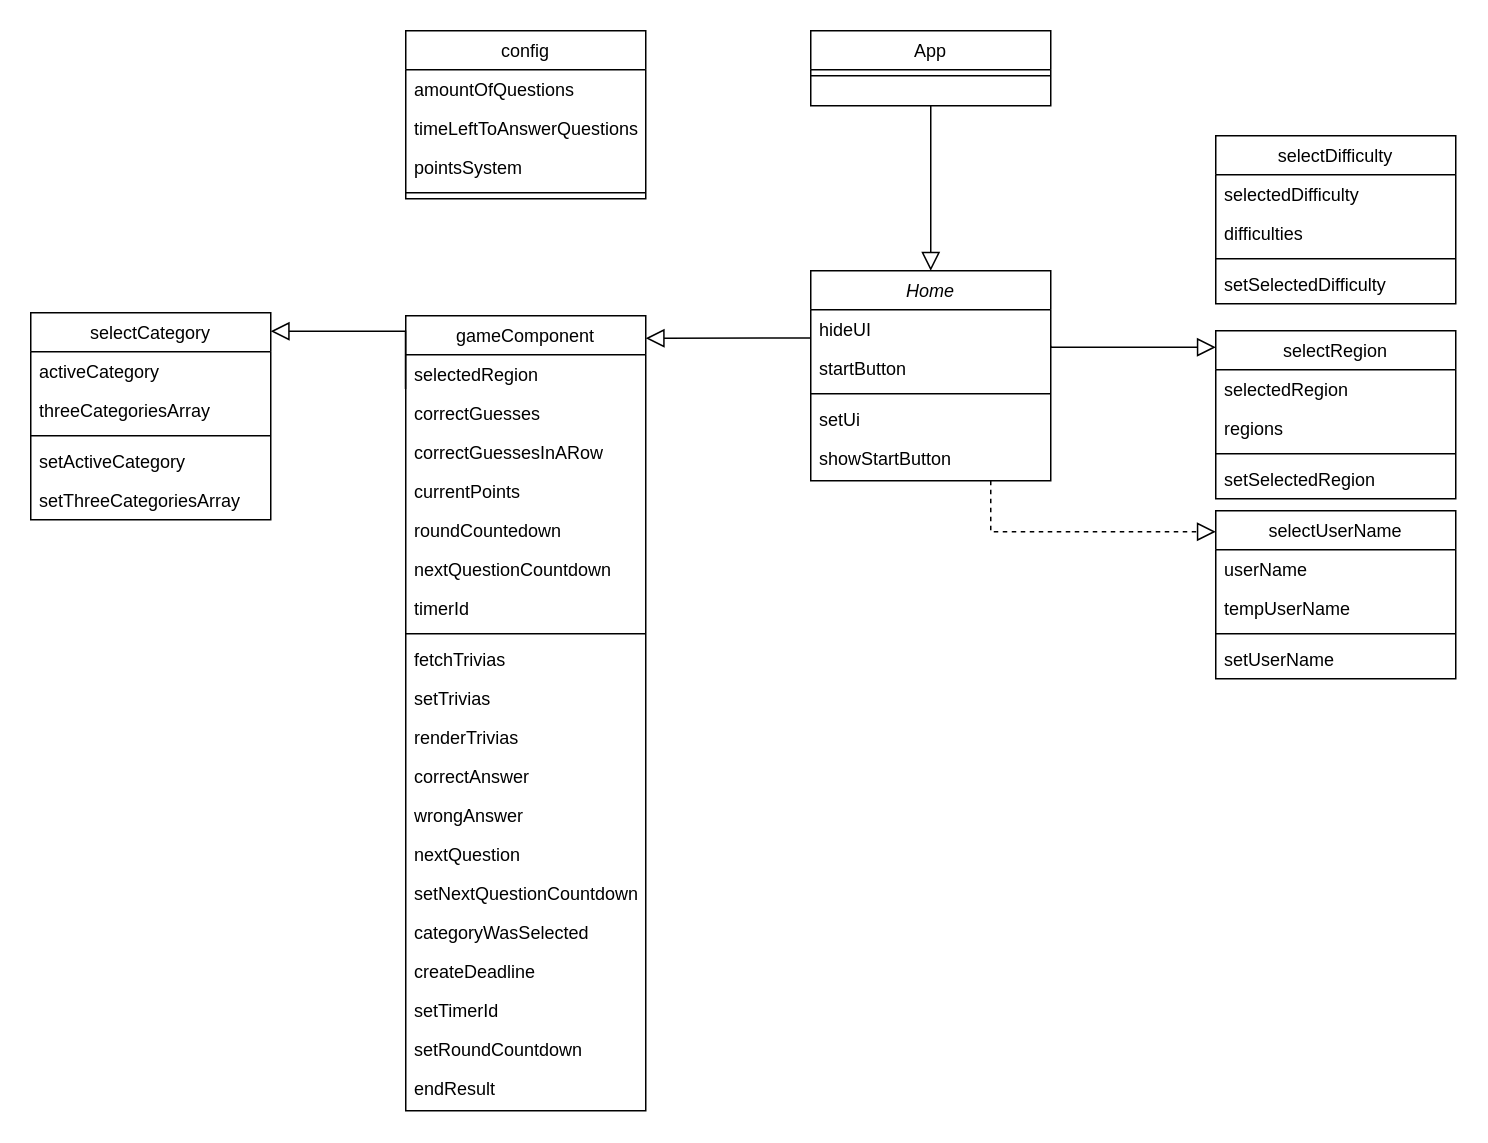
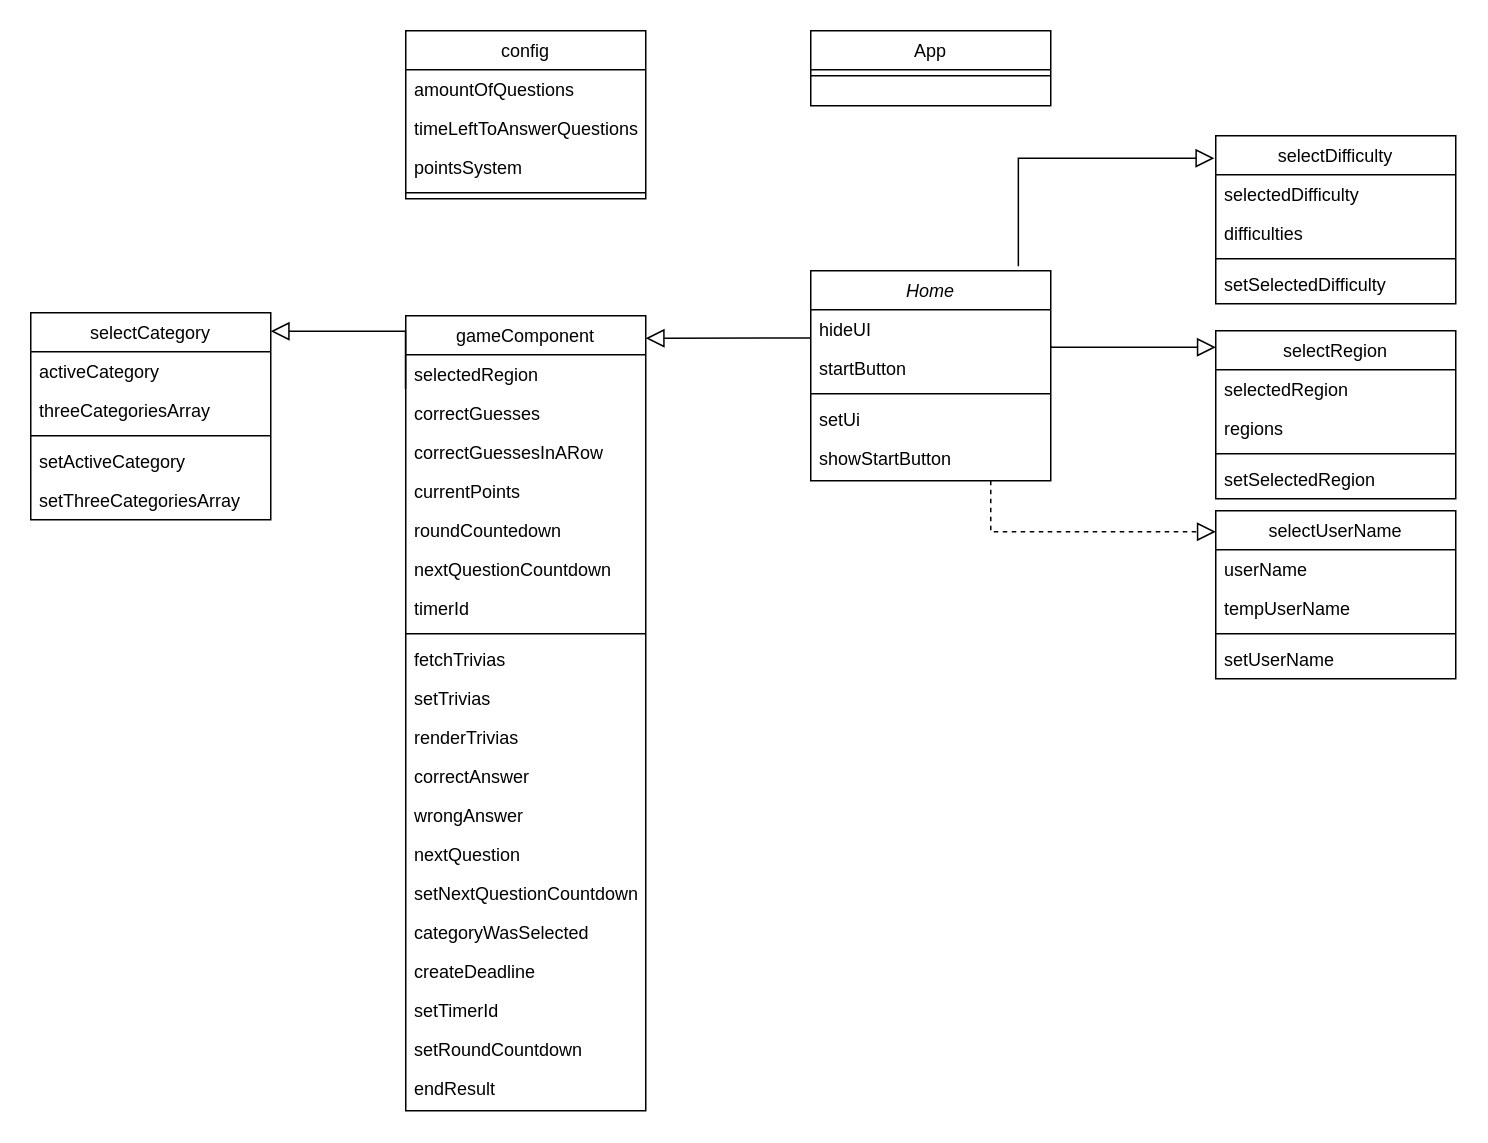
  <mxCell id="0" />
  <mxCell id="1" parent="0" />
  <mxCell id="2" value="Home" style="swimlane;fontStyle=2;align=center;verticalAlign=top;childLayout=stackLayout;horizontal=1;startSize=26;horizontalStack=0;resizeParent=1;resizeLast=0;collapsible=1;marginBottom=0;rounded=0;shadow=0;strokeWidth=1;" parent="1" vertex="1"><mxGeometry x="540" y="180" width="160" height="140" as="geometry"><mxRectangle x="230" y="140" width="160" height="26" as="alternateBounds" /></mxGeometry></mxCell>
  <mxCell id="3" value="hideUI" style="text;align=left;verticalAlign=top;spacingLeft=4;spacingRight=4;overflow=hidden;rotatable=0;points=[[0,0.5],[1,0.5]];portConstraint=eastwest;" parent="2" vertex="1"><mxGeometry y="26" width="160" height="26" as="geometry" /></mxCell>
  <mxCell id="4" value="startButton" style="text;align=left;verticalAlign=top;spacingLeft=4;spacingRight=4;overflow=hidden;rotatable=0;points=[[0,0.5],[1,0.5]];portConstraint=eastwest;rounded=0;shadow=0;html=0;" parent="2" vertex="1"><mxGeometry y="52" width="160" height="26" as="geometry" /></mxCell>
  <mxCell id="5" value="" style="line;html=1;strokeWidth=1;align=left;verticalAlign=middle;spacingTop=-1;spacingLeft=3;spacingRight=3;rotatable=0;labelPosition=right;points=[];portConstraint=eastwest;" parent="2" vertex="1"><mxGeometry y="78" width="160" height="8" as="geometry" /></mxCell>
  <mxCell id="6" value="setUi" style="text;align=left;verticalAlign=top;spacingLeft=4;spacingRight=4;overflow=hidden;rotatable=0;points=[[0,0.5],[1,0.5]];portConstraint=eastwest;" parent="2" vertex="1"><mxGeometry y="86" width="160" height="26" as="geometry" /></mxCell>
  <mxCell id="7" value="showStartButton" style="text;align=left;verticalAlign=top;spacingLeft=4;spacingRight=4;overflow=hidden;rotatable=0;points=[[0,0.5],[1,0.5]];portConstraint=eastwest;" parent="2" vertex="1"><mxGeometry y="112" width="160" height="26" as="geometry" /></mxCell>
  <mxCell id="8" value="App" style="swimlane;fontStyle=0;align=center;verticalAlign=top;childLayout=stackLayout;horizontal=1;startSize=26;horizontalStack=0;resizeParent=1;resizeLast=0;collapsible=1;marginBottom=0;rounded=0;shadow=0;strokeWidth=1;" parent="1" vertex="1"><mxGeometry x="540" y="20" width="160" height="50" as="geometry"><mxRectangle x="130" y="380" width="160" height="26" as="alternateBounds" /></mxGeometry></mxCell>
  <mxCell id="9" value="" style="line;html=1;strokeWidth=1;align=left;verticalAlign=middle;spacingTop=-1;spacingLeft=3;spacingRight=3;rotatable=0;labelPosition=right;points=[];portConstraint=eastwest;" parent="8" vertex="1"><mxGeometry y="26" width="160" height="8" as="geometry" /></mxCell>
- <mxCell id="10" value="" style="endArrow=block;endSize=10;endFill=0;shadow=0;strokeWidth=1;rounded=0;edgeStyle=elbowEdgeStyle;elbow=vertical;" parent="1" source="8" target="2" edge="1"><mxGeometry width="160" relative="1" as="geometry"><mxPoint y="303" as="sourcePoint" x="520" /><mxPoint y="303" as="targetPoint" x="520" /></mxGeometry></mxCell>
  <mxCell id="11" value="selectRegion" style="swimlane;fontStyle=0;align=center;verticalAlign=top;childLayout=stackLayout;horizontal=1;startSize=26;horizontalStack=0;resizeParent=1;resizeLast=0;collapsible=1;marginBottom=0;rounded=0;shadow=0;strokeWidth=1;" parent="1" vertex="1"><mxGeometry x="810" y="220" width="160" height="112" as="geometry"><mxRectangle x="550" y="140" width="160" height="26" as="alternateBounds" /></mxGeometry></mxCell>
  <mxCell id="12" value="selectedRegion" style="text;align=left;verticalAlign=top;spacingLeft=4;spacingRight=4;overflow=hidden;rotatable=0;points=[[0,0.5],[1,0.5]];portConstraint=eastwest;" parent="11" vertex="1"><mxGeometry y="26" width="160" height="26" as="geometry" /></mxCell>
  <mxCell id="13" value="regions" style="text;align=left;verticalAlign=top;spacingLeft=4;spacingRight=4;overflow=hidden;rotatable=0;points=[[0,0.5],[1,0.5]];portConstraint=eastwest;" parent="11" vertex="1"><mxGeometry y="52" width="160" height="26" as="geometry" /></mxCell>
  <mxCell id="14" value="" style="line;html=1;strokeWidth=1;align=left;verticalAlign=middle;spacingTop=-1;spacingLeft=3;spacingRight=3;rotatable=0;labelPosition=right;points=[];portConstraint=eastwest;" parent="11" vertex="1"><mxGeometry y="78" width="160" height="8" as="geometry" /></mxCell>
  <mxCell id="15" value="setSelectedRegion" style="text;align=left;verticalAlign=top;spacingLeft=4;spacingRight=4;overflow=hidden;rotatable=0;points=[[0,0.5],[1,0.5]];portConstraint=eastwest;" parent="11" vertex="1"><mxGeometry y="86" width="160" height="26" as="geometry" /></mxCell>
  <mxCell id="16" value="" style="endArrow=block;endSize=10;endFill=0;shadow=0;strokeWidth=1;rounded=0;edgeStyle=elbowEdgeStyle;elbow=vertical;entryX=0;entryY=0.124;entryDx=0;entryDy=0;entryPerimeter=0;exitX=0.75;exitY=1;exitDx=0;exitDy=0;dashed=1;" parent="1" source="2" target="22" edge="1"><mxGeometry width="160" relative="1" as="geometry"><mxPoint x="700" y="354" as="sourcePoint" /><mxPoint x="990" y="450" as="targetPoint" /><Array as="points"><mxPoint x="790" y="354" /></Array></mxGeometry></mxCell>
  <mxCell id="17" value="selectDifficulty" style="swimlane;fontStyle=0;align=center;verticalAlign=top;childLayout=stackLayout;horizontal=1;startSize=26;horizontalStack=0;resizeParent=1;resizeLast=0;collapsible=1;marginBottom=0;rounded=0;shadow=0;strokeWidth=1;" parent="1" vertex="1"><mxGeometry x="810" y="90" width="160" height="112" as="geometry"><mxRectangle x="550" y="140" width="160" height="26" as="alternateBounds" /></mxGeometry></mxCell>
  <mxCell id="18" value="selectedDifficulty" style="text;align=left;verticalAlign=top;spacingLeft=4;spacingRight=4;overflow=hidden;rotatable=0;points=[[0,0.5],[1,0.5]];portConstraint=eastwest;" parent="17" vertex="1"><mxGeometry y="26" width="160" height="26" as="geometry" /></mxCell>
  <mxCell id="19" value="difficulties" style="text;align=left;verticalAlign=top;spacingLeft=4;spacingRight=4;overflow=hidden;rotatable=0;points=[[0,0.5],[1,0.5]];portConstraint=eastwest;" parent="17" vertex="1"><mxGeometry y="52" width="160" height="26" as="geometry" /></mxCell>
  <mxCell id="20" value="" style="line;html=1;strokeWidth=1;align=left;verticalAlign=middle;spacingTop=-1;spacingLeft=3;spacingRight=3;rotatable=0;labelPosition=right;points=[];portConstraint=eastwest;" parent="17" vertex="1"><mxGeometry y="78" width="160" height="8" as="geometry" /></mxCell>
  <mxCell id="21" value="setSelectedDifficulty" style="text;align=left;verticalAlign=top;spacingLeft=4;spacingRight=4;overflow=hidden;rotatable=0;points=[[0,0.5],[1,0.5]];portConstraint=eastwest;" parent="17" vertex="1"><mxGeometry y="86" width="160" height="26" as="geometry" /></mxCell>
  <mxCell id="22" value="selectUserName" style="swimlane;fontStyle=0;align=center;verticalAlign=top;childLayout=stackLayout;horizontal=1;startSize=26;horizontalStack=0;resizeParent=1;resizeLast=0;collapsible=1;marginBottom=0;rounded=0;shadow=0;strokeWidth=1;" parent="1" vertex="1"><mxGeometry x="810" y="340" width="160" height="112" as="geometry"><mxRectangle x="550" y="140" width="160" height="26" as="alternateBounds" /></mxGeometry></mxCell>
  <mxCell id="23" value="userName" style="text;align=left;verticalAlign=top;spacingLeft=4;spacingRight=4;overflow=hidden;rotatable=0;points=[[0,0.5],[1,0.5]];portConstraint=eastwest;" parent="22" vertex="1"><mxGeometry y="26" width="160" height="26" as="geometry" /></mxCell>
  <mxCell id="24" value="tempUserName" style="text;align=left;verticalAlign=top;spacingLeft=4;spacingRight=4;overflow=hidden;rotatable=0;points=[[0,0.5],[1,0.5]];portConstraint=eastwest;" parent="22" vertex="1"><mxGeometry y="52" width="160" height="26" as="geometry" /></mxCell>
  <mxCell id="25" value="" style="line;html=1;strokeWidth=1;align=left;verticalAlign=middle;spacingTop=-1;spacingLeft=3;spacingRight=3;rotatable=0;labelPosition=right;points=[];portConstraint=eastwest;" parent="22" vertex="1"><mxGeometry y="78" width="160" height="8" as="geometry" /></mxCell>
  <mxCell id="26" value="setUserName" style="text;align=left;verticalAlign=top;spacingLeft=4;spacingRight=4;overflow=hidden;rotatable=0;points=[[0,0.5],[1,0.5]];portConstraint=eastwest;" parent="22" vertex="1"><mxGeometry y="86" width="160" height="26" as="geometry" /></mxCell>
+ <mxCell id="27" value="" style="endArrow=block;endSize=10;endFill=0;shadow=0;strokeWidth=1;rounded=0;edgeStyle=elbowEdgeStyle;elbow=vertical;exitX=0.865;exitY=-0.022;exitDx=0;exitDy=0;entryX=-0.006;entryY=0.133;entryDx=0;entryDy=0;entryPerimeter=0;exitPerimeter=0;" parent="1" source="2" target="17" edge="1"><mxGeometry width="160" relative="1" as="geometry"><mxPoint x="630" y="118" as="sourcePoint" /><mxPoint x="920" y="120" as="targetPoint" /><Array as="points"><mxPoint x="740" y="105" /><mxPoint x="800" y="147" /></Array></mxGeometry></mxCell>
  <mxCell id="28" value="" style="endArrow=block;endSize=10;endFill=0;shadow=0;strokeWidth=1;rounded=0;edgeStyle=elbowEdgeStyle;elbow=vertical;entryX=0;entryY=0.1;entryDx=0;entryDy=0;entryPerimeter=0;" parent="1" target="11" edge="1"><mxGeometry width="160" relative="1" as="geometry"><mxPoint x="700" y="230" as="sourcePoint" /><mxPoint x="920" y="240.048" as="targetPoint" /><Array as="points" /></mxGeometry></mxCell>
  <mxCell id="29" value="gameComponent" style="swimlane;fontStyle=0;align=center;verticalAlign=top;childLayout=stackLayout;horizontal=1;startSize=26;horizontalStack=0;resizeParent=1;resizeLast=0;collapsible=1;marginBottom=0;rounded=0;shadow=0;strokeWidth=1;" parent="1" vertex="1"><mxGeometry x="270" y="210" width="160" height="530" as="geometry"><mxRectangle x="550" y="140" width="160" height="26" as="alternateBounds" /></mxGeometry></mxCell>
  <mxCell id="30" value="selectedRegion" style="text;align=left;verticalAlign=top;spacingLeft=4;spacingRight=4;overflow=hidden;rotatable=0;points=[[0,0.5],[1,0.5]];portConstraint=eastwest;" parent="29" vertex="1"><mxGeometry y="26" width="160" height="26" as="geometry" /></mxCell>
  <mxCell id="31" value="correctGuesses" style="text;align=left;verticalAlign=top;spacingLeft=4;spacingRight=4;overflow=hidden;rotatable=0;points=[[0,0.5],[1,0.5]];portConstraint=eastwest;" parent="29" vertex="1"><mxGeometry y="52" width="160" height="26" as="geometry" /></mxCell>
  <mxCell id="32" value="correctGuessesInARow" style="text;align=left;verticalAlign=top;spacingLeft=4;spacingRight=4;overflow=hidden;rotatable=0;points=[[0,0.5],[1,0.5]];portConstraint=eastwest;" parent="29" vertex="1"><mxGeometry y="78" width="160" height="26" as="geometry" /></mxCell>
  <mxCell id="33" value="currentPoints" style="text;align=left;verticalAlign=top;spacingLeft=4;spacingRight=4;overflow=hidden;rotatable=0;points=[[0,0.5],[1,0.5]];portConstraint=eastwest;" parent="29" vertex="1"><mxGeometry y="104" width="160" height="26" as="geometry" /></mxCell>
  <mxCell id="34" value="roundCountedown" style="text;align=left;verticalAlign=top;spacingLeft=4;spacingRight=4;overflow=hidden;rotatable=0;points=[[0,0.5],[1,0.5]];portConstraint=eastwest;" parent="29" vertex="1"><mxGeometry y="130" width="160" height="26" as="geometry" /></mxCell>
  <mxCell id="35" value="nextQuestionCountdown" style="text;align=left;verticalAlign=top;spacingLeft=4;spacingRight=4;overflow=hidden;rotatable=0;points=[[0,0.5],[1,0.5]];portConstraint=eastwest;" parent="29" vertex="1"><mxGeometry y="156" width="160" height="26" as="geometry" /></mxCell>
  <mxCell id="36" value="timerId" style="text;align=left;verticalAlign=top;spacingLeft=4;spacingRight=4;overflow=hidden;rotatable=0;points=[[0,0.5],[1,0.5]];portConstraint=eastwest;" parent="29" vertex="1"><mxGeometry y="182" width="160" height="26" as="geometry" /></mxCell>
  <mxCell id="37" value="" style="line;html=1;strokeWidth=1;align=left;verticalAlign=middle;spacingTop=-1;spacingLeft=3;spacingRight=3;rotatable=0;labelPosition=right;points=[];portConstraint=eastwest;" parent="29" vertex="1"><mxGeometry y="208" width="160" height="8" as="geometry" /></mxCell>
  <mxCell id="38" value="fetchTrivias" style="text;align=left;verticalAlign=top;spacingLeft=4;spacingRight=4;overflow=hidden;rotatable=0;points=[[0,0.5],[1,0.5]];portConstraint=eastwest;" parent="29" vertex="1"><mxGeometry y="216" width="160" height="26" as="geometry" /></mxCell>
  <mxCell id="39" value="setTrivias" style="text;align=left;verticalAlign=top;spacingLeft=4;spacingRight=4;overflow=hidden;rotatable=0;points=[[0,0.5],[1,0.5]];portConstraint=eastwest;" parent="29" vertex="1"><mxGeometry y="242" width="160" height="26" as="geometry" /></mxCell>
  <mxCell id="40" value="renderTrivias" style="text;align=left;verticalAlign=top;spacingLeft=4;spacingRight=4;overflow=hidden;rotatable=0;points=[[0,0.5],[1,0.5]];portConstraint=eastwest;" parent="29" vertex="1"><mxGeometry y="268" width="160" height="26" as="geometry" /></mxCell>
  <mxCell id="41" value="correctAnswer" style="text;align=left;verticalAlign=top;spacingLeft=4;spacingRight=4;overflow=hidden;rotatable=0;points=[[0,0.5],[1,0.5]];portConstraint=eastwest;" parent="29" vertex="1"><mxGeometry y="294" width="160" height="26" as="geometry" /></mxCell>
  <mxCell id="42" value="wrongAnswer" style="text;align=left;verticalAlign=top;spacingLeft=4;spacingRight=4;overflow=hidden;rotatable=0;points=[[0,0.5],[1,0.5]];portConstraint=eastwest;" parent="29" vertex="1"><mxGeometry y="320" width="160" height="26" as="geometry" /></mxCell>
  <mxCell id="43" value="nextQuestion" style="text;align=left;verticalAlign=top;spacingLeft=4;spacingRight=4;overflow=hidden;rotatable=0;points=[[0,0.5],[1,0.5]];portConstraint=eastwest;" parent="29" vertex="1"><mxGeometry y="346" width="160" height="26" as="geometry" /></mxCell>
  <mxCell id="44" value="setNextQuestionCountdown" style="text;align=left;verticalAlign=top;spacingLeft=4;spacingRight=4;overflow=hidden;rotatable=0;points=[[0,0.5],[1,0.5]];portConstraint=eastwest;" parent="29" vertex="1"><mxGeometry y="372" width="160" height="26" as="geometry" /></mxCell>
  <mxCell id="45" value="categoryWasSelected" style="text;align=left;verticalAlign=top;spacingLeft=4;spacingRight=4;overflow=hidden;rotatable=0;points=[[0,0.5],[1,0.5]];portConstraint=eastwest;" parent="29" vertex="1"><mxGeometry y="398" width="160" height="26" as="geometry" /></mxCell>
  <mxCell id="46" value="createDeadline" style="text;align=left;verticalAlign=top;spacingLeft=4;spacingRight=4;overflow=hidden;rotatable=0;points=[[0,0.5],[1,0.5]];portConstraint=eastwest;" parent="29" vertex="1"><mxGeometry y="424" width="160" height="26" as="geometry" /></mxCell>
  <mxCell id="47" value="setTimerId" style="text;align=left;verticalAlign=top;spacingLeft=4;spacingRight=4;overflow=hidden;rotatable=0;points=[[0,0.5],[1,0.5]];portConstraint=eastwest;" parent="29" vertex="1"><mxGeometry y="450" width="160" height="26" as="geometry" /></mxCell>
  <mxCell id="48" value="setRoundCountdown" style="text;align=left;verticalAlign=top;spacingLeft=4;spacingRight=4;overflow=hidden;rotatable=0;points=[[0,0.5],[1,0.5]];portConstraint=eastwest;" parent="29" vertex="1"><mxGeometry y="476" width="160" height="26" as="geometry" /></mxCell>
  <mxCell id="49" value="endResult" style="text;align=left;verticalAlign=top;spacingLeft=4;spacingRight=4;overflow=hidden;rotatable=0;points=[[0,0.5],[1,0.5]];portConstraint=eastwest;" parent="29" vertex="1"><mxGeometry y="502" width="160" height="26" as="geometry" /></mxCell>
  <mxCell id="50" value="" style="endArrow=block;endSize=10;endFill=0;shadow=0;strokeWidth=1;rounded=0;edgeStyle=elbowEdgeStyle;elbow=vertical;exitX=0;exitY=0.726;exitDx=0;exitDy=0;exitPerimeter=0;" parent="1" source="3" edge="1"><mxGeometry width="160" relative="1" as="geometry"><mxPoint x="710" y="240" as="sourcePoint" /><mxPoint x="430" y="225" as="targetPoint" /><Array as="points"><mxPoint x="490" y="225" /></Array></mxGeometry></mxCell>
  <mxCell id="51" value="selectCategory" style="swimlane;fontStyle=0;align=center;verticalAlign=top;childLayout=stackLayout;horizontal=1;startSize=26;horizontalStack=0;resizeParent=1;resizeLast=0;collapsible=1;marginBottom=0;rounded=0;shadow=0;strokeWidth=1;" parent="1" vertex="1"><mxGeometry x="20" y="208" width="160" height="138" as="geometry"><mxRectangle x="550" y="140" width="160" height="26" as="alternateBounds" /></mxGeometry></mxCell>
  <mxCell id="52" value="activeCategory" style="text;align=left;verticalAlign=top;spacingLeft=4;spacingRight=4;overflow=hidden;rotatable=0;points=[[0,0.5],[1,0.5]];portConstraint=eastwest;" parent="51" vertex="1"><mxGeometry y="26" width="160" height="26" as="geometry" /></mxCell>
  <mxCell id="53" value="threeCategoriesArray" style="text;align=left;verticalAlign=top;spacingLeft=4;spacingRight=4;overflow=hidden;rotatable=0;points=[[0,0.5],[1,0.5]];portConstraint=eastwest;" parent="51" vertex="1"><mxGeometry y="52" width="160" height="26" as="geometry" /></mxCell>
  <mxCell id="54" value="" style="line;html=1;strokeWidth=1;align=left;verticalAlign=middle;spacingTop=-1;spacingLeft=3;spacingRight=3;rotatable=0;labelPosition=right;points=[];portConstraint=eastwest;" parent="51" vertex="1"><mxGeometry y="78" width="160" height="8" as="geometry" /></mxCell>
  <mxCell id="55" value="setActiveCategory" style="text;align=left;verticalAlign=top;spacingLeft=4;spacingRight=4;overflow=hidden;rotatable=0;points=[[0,0.5],[1,0.5]];portConstraint=eastwest;" parent="51" vertex="1"><mxGeometry y="86" width="160" height="26" as="geometry" /></mxCell>
  <mxCell id="56" value="setThreeCategoriesArray" style="text;align=left;verticalAlign=top;spacingLeft=4;spacingRight=4;overflow=hidden;rotatable=0;points=[[0,0.5],[1,0.5]];portConstraint=eastwest;" parent="51" vertex="1"><mxGeometry y="112" width="160" height="26" as="geometry" /></mxCell>
  <mxCell id="57" value="" style="endArrow=block;endSize=10;endFill=0;shadow=0;strokeWidth=1;rounded=0;edgeStyle=elbowEdgeStyle;elbow=vertical;entryX=1;entryY=0.131;entryDx=0;entryDy=0;entryPerimeter=0;exitX=-0.001;exitY=0.092;exitDx=0;exitDy=0;exitPerimeter=0;" parent="1" source="29" edge="1"><mxGeometry width="160" relative="1" as="geometry"><mxPoint x="290" y="220.206" as="sourcePoint" /><mxPoint x="180" y="220.002" as="targetPoint" /><Array as="points"><mxPoint x="240" y="220.33" /></Array></mxGeometry></mxCell>
  <mxCell id="58" value="config" style="swimlane;fontStyle=0;align=center;verticalAlign=top;childLayout=stackLayout;horizontal=1;startSize=26;horizontalStack=0;resizeParent=1;resizeLast=0;collapsible=1;marginBottom=0;rounded=0;shadow=0;strokeWidth=1;" parent="1" vertex="1"><mxGeometry x="270" y="20" width="160" height="112" as="geometry"><mxRectangle x="550" y="140" width="160" height="26" as="alternateBounds" /></mxGeometry></mxCell>
  <mxCell id="59" value="amountOfQuestions" style="text;align=left;verticalAlign=top;spacingLeft=4;spacingRight=4;overflow=hidden;rotatable=0;points=[[0,0.5],[1,0.5]];portConstraint=eastwest;" parent="58" vertex="1"><mxGeometry y="26" width="160" height="26" as="geometry" /></mxCell>
  <mxCell id="60" value="timeLeftToAnswerQuestions" style="text;align=left;verticalAlign=top;spacingLeft=4;spacingRight=4;overflow=hidden;rotatable=0;points=[[0,0.5],[1,0.5]];portConstraint=eastwest;" parent="58" vertex="1"><mxGeometry y="52" width="160" height="26" as="geometry" /></mxCell>
  <mxCell id="61" value="pointsSystem" style="text;align=left;verticalAlign=top;spacingLeft=4;spacingRight=4;overflow=hidden;rotatable=0;points=[[0,0.5],[1,0.5]];portConstraint=eastwest;" parent="58" vertex="1"><mxGeometry y="78" width="160" height="26" as="geometry" /></mxCell>
  <mxCell id="62" value="" style="line;html=1;strokeWidth=1;align=left;verticalAlign=middle;spacingTop=-1;spacingLeft=3;spacingRight=3;rotatable=0;labelPosition=right;points=[];portConstraint=eastwest;" parent="58" vertex="1"><mxGeometry y="104" width="160" height="8" as="geometry" /></mxCell>
